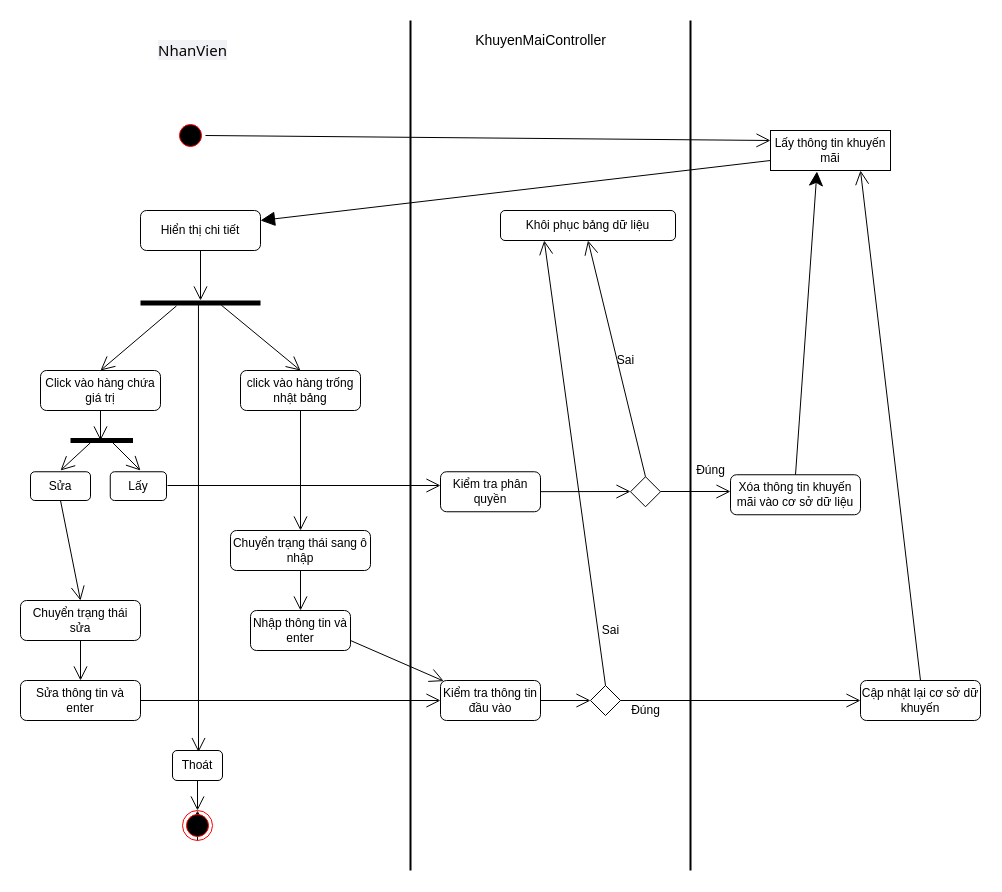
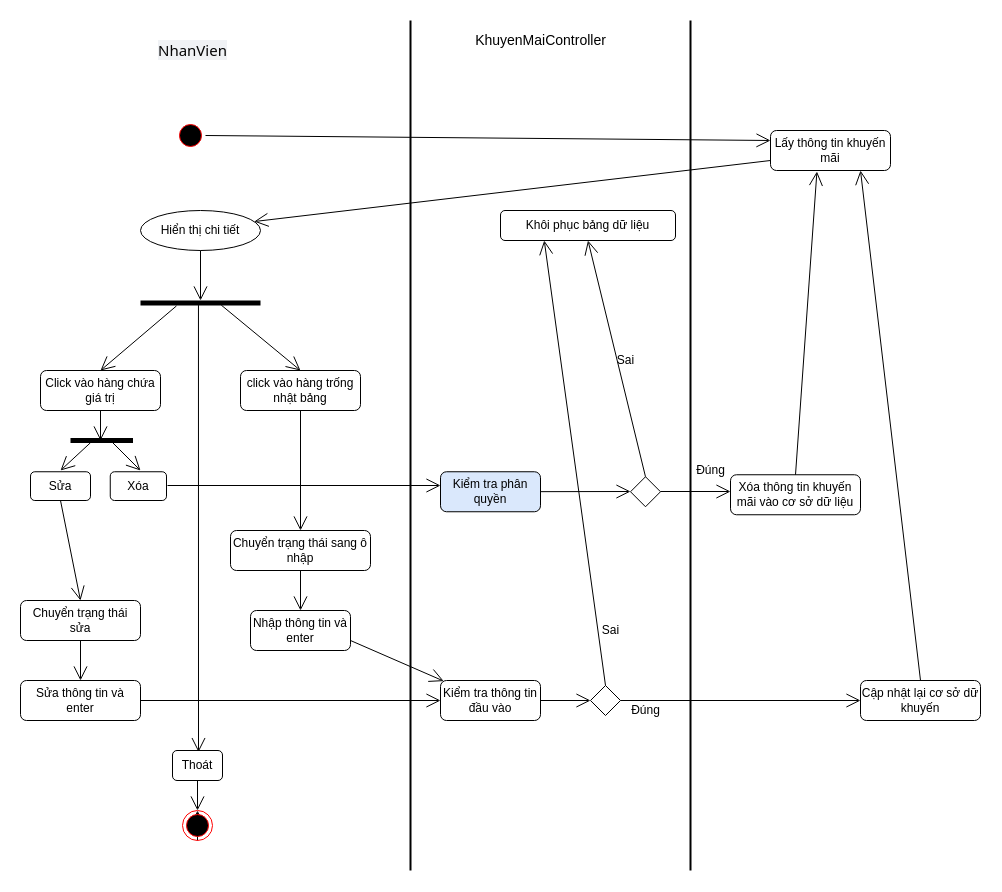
  <mxCell id="0" />
  <mxCell id="1" parent="0" />
  <mxCell id="2" value="" style="ellipse;html=1;shape=startState;fillColor=#000000;strokeColor=#ff0000;" parent="1" vertex="1"><mxGeometry x="175" y="120" width="30" height="30" as="geometry" /></mxCell>
  <mxCell id="3" value="" style="endArrow=none;html=1;strokeWidth=2;" parent="1" edge="1"><mxGeometry width="50" height="50" relative="1" as="geometry"><mxPoint x="410" y="870" as="sourcePoint" /><mxPoint x="410" as="targetPoint" y="20" /></mxGeometry></mxCell>
  <mxCell id="4" value="" style="endArrow=none;html=1;strokeWidth=2;" parent="1" edge="1"><mxGeometry width="50" height="50" relative="1" as="geometry"><mxPoint x="690" y="870" as="sourcePoint" /><mxPoint x="690" as="targetPoint" y="20" /></mxGeometry></mxCell>
- <mxCell id="5" value="Lấy thông tin khuyến mãi" style="whiteSpace=wrap;html=1;strokeWidth=1;rounded=0;" parent="1" vertex="1"><mxGeometry x="770" y="130" width="120" height="40" as="geometry" /></mxCell>
- <mxCell id="6" value="Hiển thị chi tiết" style="rounded=1;whiteSpace=wrap;html=1;strokeWidth=1;" parent="1" vertex="1"><mxGeometry x="140" y="210" width="120" height="40" as="geometry" /></mxCell>
+ <mxCell id="5" value="Lấy thông tin khuyến mãi" style="rounded=1;whiteSpace=wrap;html=1;strokeWidth=1;" parent="1" vertex="1"><mxGeometry x="770" y="130" width="120" height="40" as="geometry" /></mxCell>
+ <mxCell id="6" value="Hiển thị chi tiết" style="ellipse;whiteSpace=wrap;html=1;strokeWidth=1;" parent="1" vertex="1"><mxGeometry x="140" y="210" width="120" height="40" as="geometry" /></mxCell>
  <mxCell id="7" value="" style="endArrow=open;endFill=1;endSize=12;html=1;strokeWidth=1;exitX=0.5;exitY=1;exitDx=0;exitDy=0;" parent="1" source="6" edge="1"><mxGeometry width="160" relative="1" as="geometry"><mxPoint x="190" y="420" as="sourcePoint" /><mxPoint x="200" y="300" as="targetPoint" /></mxGeometry></mxCell>
- <mxCell id="8" value="" style="endArrow=block;endFill=1;endSize=12;html=1;strokeWidth=1;exitX=0;exitY=0.75;exitDx=0;exitDy=0;entryX=1;entryY=0.25;entryDx=0;entryDy=0;" parent="1" source="5" target="6" edge="1"><mxGeometry width="160" relative="1" as="geometry"><mxPoint x="400" y="280" as="sourcePoint" /><mxPoint x="560" y="280" as="targetPoint" /></mxGeometry></mxCell>
+ <mxCell id="8" value="" style="endArrow=open;endFill=1;endSize=12;html=1;strokeWidth=1;exitX=0;exitY=0.75;exitDx=0;exitDy=0;entryX=1;entryY=0.25;entryDx=0;entryDy=0;" parent="1" source="5" target="6" edge="1"><mxGeometry width="160" relative="1" as="geometry"><mxPoint x="400" y="280" as="sourcePoint" /><mxPoint x="560" y="280" as="targetPoint" /></mxGeometry></mxCell>
  <mxCell id="9" value="" style="endArrow=open;endFill=1;endSize=12;html=1;strokeWidth=1;exitX=1;exitY=0.5;exitDx=0;exitDy=0;entryX=0;entryY=0.25;entryDx=0;entryDy=0;" parent="1" source="2" target="5" edge="1"><mxGeometry width="160" relative="1" as="geometry"><mxPoint x="320" y="150" as="sourcePoint" /><mxPoint x="480" y="150" as="targetPoint" /></mxGeometry></mxCell>
  <mxCell id="10" value="" style="html=1;points=[];perimeter=orthogonalPerimeter;fillColor=#000000;strokeColor=none;direction=south;" parent="1" vertex="1"><mxGeometry x="140" y="300" width="120" height="5" as="geometry" /></mxCell>
  <mxCell id="11" value="" style="endArrow=open;endFill=1;endSize=12;html=1;strokeWidth=1;exitX=1.08;exitY=0.7;exitDx=0;exitDy=0;exitPerimeter=0;" parent="1" source="10" edge="1"><mxGeometry width="160" relative="1" as="geometry"><mxPoint x="180" y="380" as="sourcePoint" /><mxPoint x="100" y="370" as="targetPoint" /></mxGeometry></mxCell>
  <mxCell id="12" value="" style="endArrow=open;endFill=1;endSize=12;html=1;strokeWidth=1;exitX=0.92;exitY=0.327;exitDx=0;exitDy=0;exitPerimeter=0;" parent="1" source="10" edge="1"><mxGeometry width="160" relative="1" as="geometry"><mxPoint x="230" y="370" as="sourcePoint" /><mxPoint x="300" y="370" as="targetPoint" /></mxGeometry></mxCell>
  <mxCell id="13" value="Click vào hàng chứa giá trị" style="rounded=1;whiteSpace=wrap;html=1;strokeWidth=1;" parent="1" vertex="1"><mxGeometry x="40" y="370" width="120" height="40" as="geometry" /></mxCell>
  <mxCell id="14" value="click vào hàng trống nhật bảng" style="rounded=1;whiteSpace=wrap;html=1;strokeWidth=1;" parent="1" vertex="1"><mxGeometry x="240" y="370" width="120" height="40" as="geometry" /></mxCell>
  <mxCell id="15" value="" style="endArrow=open;endFill=1;endSize=12;html=1;strokeWidth=1;exitX=0.5;exitY=1;exitDx=0;exitDy=0;" parent="1" source="13" edge="1"><mxGeometry width="160" relative="1" as="geometry"><mxPoint x="100" y="570" as="sourcePoint" /><mxPoint x="100" y="440" as="targetPoint" /></mxGeometry></mxCell>
  <mxCell id="16" value="" style="html=1;points=[];perimeter=orthogonalPerimeter;fillColor=#000000;strokeColor=none;rotation=90;" parent="1" vertex="1"><mxGeometry x="98.75" y="408.75" width="5" height="62.5" as="geometry" /></mxCell>
  <mxCell id="17" value="" style="endArrow=open;endFill=1;endSize=12;html=1;strokeWidth=1;exitX=0.94;exitY=0.68;exitDx=0;exitDy=0;exitPerimeter=0;" parent="1" source="16" edge="1"><mxGeometry width="160" relative="1" as="geometry"><mxPoint y="530" as="sourcePoint" x="90" /><mxPoint x="60" y="470" as="targetPoint" /></mxGeometry></mxCell>
  <mxCell id="18" value="" style="endArrow=open;endFill=1;endSize=12;html=1;strokeWidth=1;" parent="1" edge="1"><mxGeometry width="160" relative="1" as="geometry"><mxPoint x="110" y="440" as="sourcePoint" /><mxPoint x="140" y="470" as="targetPoint" /></mxGeometry></mxCell>
  <mxCell id="19" value="Sửa" style="rounded=1;whiteSpace=wrap;html=1;strokeWidth=1;" parent="1" vertex="1"><mxGeometry x="30" y="471.25" width="60" height="28.75" as="geometry" /></mxCell>
- <mxCell id="20" value="Lấy" style="rounded=1;whiteSpace=wrap;html=1;strokeWidth=1;" parent="1" vertex="1"><mxGeometry x="109.75" y="471.25" width="56.25" height="28.75" as="geometry" /></mxCell>
+ <mxCell id="20" value="Xóa" style="rounded=1;whiteSpace=wrap;html=1;strokeWidth=1;" parent="1" vertex="1"><mxGeometry x="109.75" y="471.25" width="56.25" height="28.75" as="geometry" /></mxCell>
  <mxCell id="21" value="" style="endArrow=open;endFill=1;endSize=12;html=1;strokeWidth=1;exitX=0.5;exitY=1;exitDx=0;exitDy=0;" parent="1" source="19" edge="1"><mxGeometry width="160" relative="1" as="geometry"><mxPoint y="590" as="sourcePoint" x="90" /><mxPoint x="80" y="600" as="targetPoint" /></mxGeometry></mxCell>
  <mxCell id="22" value="Chuyển trạng thái sửa" style="rounded=1;whiteSpace=wrap;html=1;strokeWidth=1;" parent="1" vertex="1"><mxGeometry x="20" y="600" width="120" height="40" as="geometry" /></mxCell>
  <mxCell id="23" value="" style="endArrow=open;endFill=1;endSize=12;html=1;strokeWidth=1;exitX=0.5;exitY=1;exitDx=0;exitDy=0;" parent="1" source="22" edge="1"><mxGeometry width="160" relative="1" as="geometry"><mxPoint x="80" y="730" as="sourcePoint" /><mxPoint x="80" y="680" as="targetPoint" /></mxGeometry></mxCell>
  <mxCell id="24" value="Sửa thông tin và enter" style="rounded=1;whiteSpace=wrap;html=1;strokeWidth=1;" parent="1" vertex="1"><mxGeometry x="20" y="680" width="120" height="40" as="geometry" /></mxCell>
  <mxCell id="25" value="" style="endArrow=open;endFill=1;endSize=12;html=1;strokeWidth=1;exitX=0.92;exitY=0.517;exitDx=0;exitDy=0;exitPerimeter=0;" parent="1" source="10" edge="1"><mxGeometry width="160" relative="1" as="geometry"><mxPoint x="230" y="510" as="sourcePoint" /><mxPoint x="198" y="751.6" as="targetPoint" /></mxGeometry></mxCell>
  <mxCell id="26" value="Thoát" style="rounded=1;whiteSpace=wrap;html=1;strokeWidth=1;" parent="1" vertex="1"><mxGeometry x="172" y="750" width="50" height="30" as="geometry" /></mxCell>
  <mxCell id="27" value="" style="endArrow=open;endFill=1;endSize=12;html=1;strokeWidth=1;exitX=0.5;exitY=1;exitDx=0;exitDy=0;" parent="1" source="28" edge="1"><mxGeometry width="160" relative="1" as="geometry"><mxPoint x="190" y="830" as="sourcePoint" /><mxPoint x="197" y="810" as="targetPoint" /></mxGeometry></mxCell>
  <mxCell id="28" value="" style="ellipse;html=1;shape=endState;fillColor=#000000;strokeColor=#ff0000;" parent="1" vertex="1"><mxGeometry x="182" y="810" width="30" height="30" as="geometry" /></mxCell>
  <mxCell id="29" value="" style="endArrow=open;endFill=1;endSize=12;html=1;strokeWidth=1;exitX=0.5;exitY=1;exitDx=0;exitDy=0;" parent="1" source="26" target="28" edge="1"><mxGeometry width="160" relative="1" as="geometry"><mxPoint x="197" y="780" as="sourcePoint" /><mxPoint x="197" y="810" as="targetPoint" /></mxGeometry></mxCell>
  <mxCell id="30" value="" style="endArrow=open;endFill=1;endSize=12;html=1;strokeWidth=1;" parent="1" edge="1"><mxGeometry width="160" relative="1" as="geometry"><mxPoint x="140" y="700" as="sourcePoint" /><mxPoint x="440" y="700" as="targetPoint" /></mxGeometry></mxCell>
  <mxCell id="31" value="" style="endArrow=open;endFill=1;endSize=12;html=1;strokeWidth=1;" parent="1" edge="1"><mxGeometry width="160" relative="1" as="geometry"><mxPoint x="167" y="485" as="sourcePoint" /><mxPoint x="440" y="485" as="targetPoint" /></mxGeometry></mxCell>
  <mxCell id="32" value="" style="endArrow=open;endFill=1;endSize=12;html=1;strokeWidth=1;exitX=0.5;exitY=1;exitDx=0;exitDy=0;" parent="1" source="14" edge="1"><mxGeometry width="160" relative="1" as="geometry"><mxPoint x="280" y="450" as="sourcePoint" /><mxPoint x="300" y="530" as="targetPoint" /></mxGeometry></mxCell>
  <mxCell id="33" value="Chuyển trạng thái sang ô nhập" style="rounded=1;whiteSpace=wrap;html=1;strokeWidth=1;" parent="1" vertex="1"><mxGeometry x="230" y="530" width="140" height="40" as="geometry" /></mxCell>
  <mxCell id="34" value="" style="endArrow=open;endFill=1;endSize=12;html=1;strokeWidth=1;exitX=0.5;exitY=1;exitDx=0;exitDy=0;" parent="1" source="33" edge="1"><mxGeometry width="160" relative="1" as="geometry"><mxPoint x="260" y="630" as="sourcePoint" /><mxPoint x="300" y="610" as="targetPoint" /></mxGeometry></mxCell>
  <mxCell id="35" value="Nhập thông tin và enter" style="rounded=1;whiteSpace=wrap;html=1;strokeWidth=1;" parent="1" vertex="1"><mxGeometry x="250" y="610" width="100" height="40" as="geometry" /></mxCell>
  <mxCell id="36" value="Kiểm tra thông tin đầu vào" style="rounded=1;whiteSpace=wrap;html=1;strokeWidth=1;" parent="1" vertex="1"><mxGeometry x="440" y="680" width="100" height="40" as="geometry" /></mxCell>
  <mxCell id="37" value="" style="endArrow=open;endFill=1;endSize=12;html=1;strokeWidth=1;entryX=0.077;entryY=0.015;entryDx=0;entryDy=0;entryPerimeter=0;" parent="1" edge="1"><mxGeometry width="160" relative="1" as="geometry"><mxPoint x="350" y="640" as="sourcePoint" /><mxPoint x="443.24" y="680.6" as="targetPoint" /></mxGeometry></mxCell>
- <mxCell id="38" value="Kiểm tra phân quyền" style="rounded=1;whiteSpace=wrap;html=1;strokeWidth=1;" parent="1" vertex="1"><mxGeometry x="440" y="471.25" width="100" height="40" as="geometry" /></mxCell>
+ <mxCell id="38" value="Kiểm tra phân quyền" style="rounded=1;whiteSpace=wrap;html=1;strokeWidth=1;fillColor=#dae8fc;" parent="1" vertex="1"><mxGeometry x="440" y="471.25" width="100" height="40" as="geometry" /></mxCell>
  <mxCell id="39" value="" style="endArrow=open;endFill=1;endSize=12;html=1;strokeWidth=1;" parent="1" source="38" edge="1"><mxGeometry width="160" relative="1" as="geometry"><mxPoint x="540" y="491.25" as="sourcePoint" /><mxPoint x="630" y="491" as="targetPoint" /></mxGeometry></mxCell>
  <mxCell id="40" value="" style="rhombus;strokeWidth=1;" parent="1" vertex="1"><mxGeometry x="630" y="476.25" width="30" height="30" as="geometry" /></mxCell>
  <mxCell id="41" value="" style="endArrow=open;endFill=1;endSize=12;html=1;strokeWidth=1;" parent="1" edge="1"><mxGeometry width="160" relative="1" as="geometry"><mxPoint x="660" y="491" as="sourcePoint" /><mxPoint x="730" y="491" as="targetPoint" /></mxGeometry></mxCell>
  <mxCell id="42" value="Xóa thông tin khuyến mãi vào cơ sở dữ liệu" style="rounded=1;whiteSpace=wrap;html=1;strokeWidth=1;" parent="1" vertex="1"><mxGeometry x="730" y="474.25" width="130" height="40" as="geometry" /></mxCell>
  <mxCell id="43" value="Khôi phục bảng dữ liệu" style="rounded=1;whiteSpace=wrap;html=1;strokeWidth=1;" parent="1" vertex="1"><mxGeometry x="500" y="210" width="175" height="30" as="geometry" /></mxCell>
  <mxCell id="44" value="Đúng" style="text;html=1;align=center;verticalAlign=middle;resizable=0;points=[];autosize=1;" parent="1" vertex="1"><mxGeometry x="690" y="460" width="40" height="20" as="geometry" /></mxCell>
  <mxCell id="45" value="" style="endArrow=open;endFill=1;endSize=12;html=1;strokeWidth=1;exitX=0.5;exitY=0;exitDx=0;exitDy=0;entryX=0.5;entryY=1;entryDx=0;entryDy=0;" parent="1" source="40" target="43" edge="1"><mxGeometry width="160" relative="1" as="geometry"><mxPoint x="580" y="380" as="sourcePoint" /><mxPoint x="740" y="380" as="targetPoint" /></mxGeometry></mxCell>
  <mxCell id="46" value="Sai" style="text;html=1;align=center;verticalAlign=middle;resizable=0;points=[];autosize=1;" parent="1" vertex="1"><mxGeometry x="610" y="350" width="30" height="20" as="geometry" /></mxCell>
  <mxCell id="47" value="" style="endArrow=open;endFill=1;endSize=12;html=1;strokeWidth=1;" parent="1" edge="1"><mxGeometry width="160" relative="1" as="geometry"><mxPoint x="540" y="700" as="sourcePoint" /><mxPoint x="590" y="700" as="targetPoint" /></mxGeometry></mxCell>
  <mxCell id="48" value="" style="rhombus;strokeWidth=1;" parent="1" vertex="1"><mxGeometry x="590" y="685" width="30" height="30" as="geometry" /></mxCell>
  <mxCell id="49" value="" style="endArrow=open;endFill=1;endSize=12;html=1;strokeWidth=1;" parent="1" edge="1"><mxGeometry width="160" relative="1" as="geometry"><mxPoint x="620" y="700" as="sourcePoint" /><mxPoint x="860" y="700" as="targetPoint" /></mxGeometry></mxCell>
  <mxCell id="50" value="Cập nhật lại cơ sở dữ khuyến" style="rounded=1;whiteSpace=wrap;html=1;strokeWidth=1;" parent="1" vertex="1"><mxGeometry x="860" y="680" width="120" height="40" as="geometry" /></mxCell>
  <mxCell id="51" value="Đúng" style="text;html=1;align=center;verticalAlign=middle;resizable=0;points=[];autosize=1;" parent="1" vertex="1"><mxGeometry x="625" y="700" width="40" height="20" as="geometry" /></mxCell>
  <mxCell id="52" value="" style="endArrow=open;endFill=1;endSize=12;html=1;strokeWidth=1;exitX=0.5;exitY=0;exitDx=0;exitDy=0;entryX=0.25;entryY=1;entryDx=0;entryDy=0;" parent="1" source="48" target="43" edge="1"><mxGeometry width="160" relative="1" as="geometry"><mxPoint x="530" y="600" as="sourcePoint" /><mxPoint x="690" y="600" as="targetPoint" /></mxGeometry></mxCell>
  <mxCell id="53" value="Sai" style="text;html=1;align=center;verticalAlign=middle;resizable=0;points=[];autosize=1;" parent="1" vertex="1"><mxGeometry x="595" y="620" width="30" height="20" as="geometry" /></mxCell>
  <mxCell id="54" value="" style="endArrow=open;endFill=1;endSize=12;html=1;strokeWidth=1;exitX=0.5;exitY=0;exitDx=0;exitDy=0;entryX=0.75;entryY=1;entryDx=0;entryDy=0;" parent="1" source="50" target="5" edge="1"><mxGeometry width="160" relative="1" as="geometry"><mxPoint x="910" y="590" as="sourcePoint" /><mxPoint x="1070" y="590" as="targetPoint" /></mxGeometry></mxCell>
- <mxCell id="55" value="" style="endArrow=classic;endFill=1;endSize=12;html=1;strokeWidth=1;exitX=0.5;exitY=0;exitDx=0;exitDy=0;entryX=0.387;entryY=1.025;entryDx=0;entryDy=0;entryPerimeter=0;" parent="1" source="42" target="5" edge="1"><mxGeometry width="160" relative="1" as="geometry"><mxPoint x="740" y="380" as="sourcePoint" /><mxPoint x="900" y="380" as="targetPoint" /></mxGeometry></mxCell>
+ <mxCell id="55" value="" style="endArrow=open;endFill=1;endSize=12;html=1;strokeWidth=1;exitX=0.5;exitY=0;exitDx=0;exitDy=0;entryX=0.387;entryY=1.025;entryDx=0;entryDy=0;entryPerimeter=0;" parent="1" source="42" target="5" edge="1"><mxGeometry width="160" relative="1" as="geometry"><mxPoint x="740" y="380" as="sourcePoint" /><mxPoint x="900" y="380" as="targetPoint" /></mxGeometry></mxCell>
  <mxCell id="56" value="&lt;font style=&quot;font-size: 14px&quot;&gt;KhuyenMaiController&lt;/font&gt;" style="text;html=1;align=center;verticalAlign=middle;resizable=0;points=[];autosize=1;" parent="1" vertex="1"><mxGeometry x="465" y="30" width="150" height="20" as="geometry" /></mxCell>
  <mxCell id="57" value="&lt;span style=&quot;color: rgb(5 , 5 , 5) ; font-family: &amp;#34;segoe ui historic&amp;#34; , &amp;#34;segoe ui&amp;#34; , &amp;#34;helvetica&amp;#34; , &amp;#34;arial&amp;#34; , sans-serif ; font-size: 15px ; background-color: rgb(240 , 242 , 245)&quot;&gt;NhanVien&lt;/span&gt;" style="text;html=1;align=center;verticalAlign=middle;resizable=0;points=[];autosize=1;" parent="1" vertex="1"><mxGeometry x="152" y="40" width="80" height="20" as="geometry" /></mxCell>
